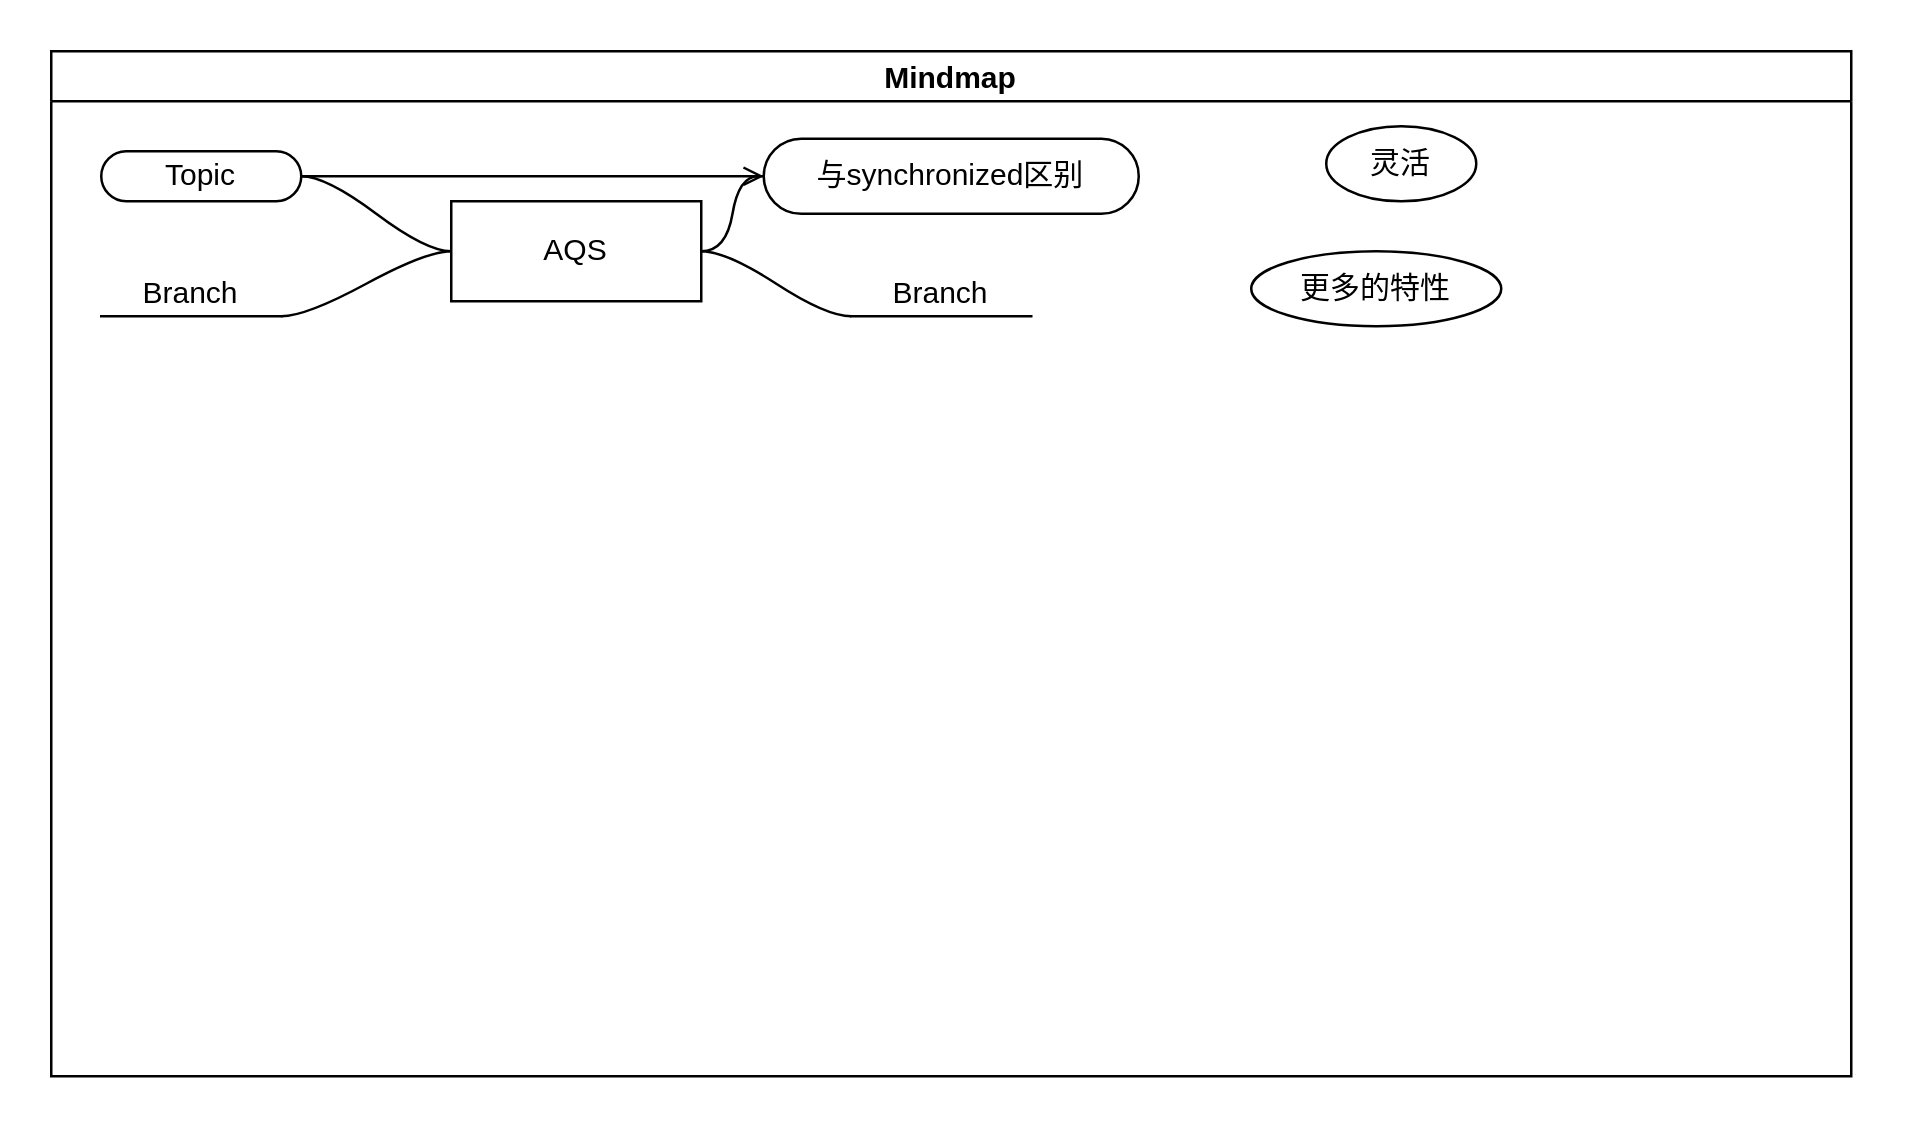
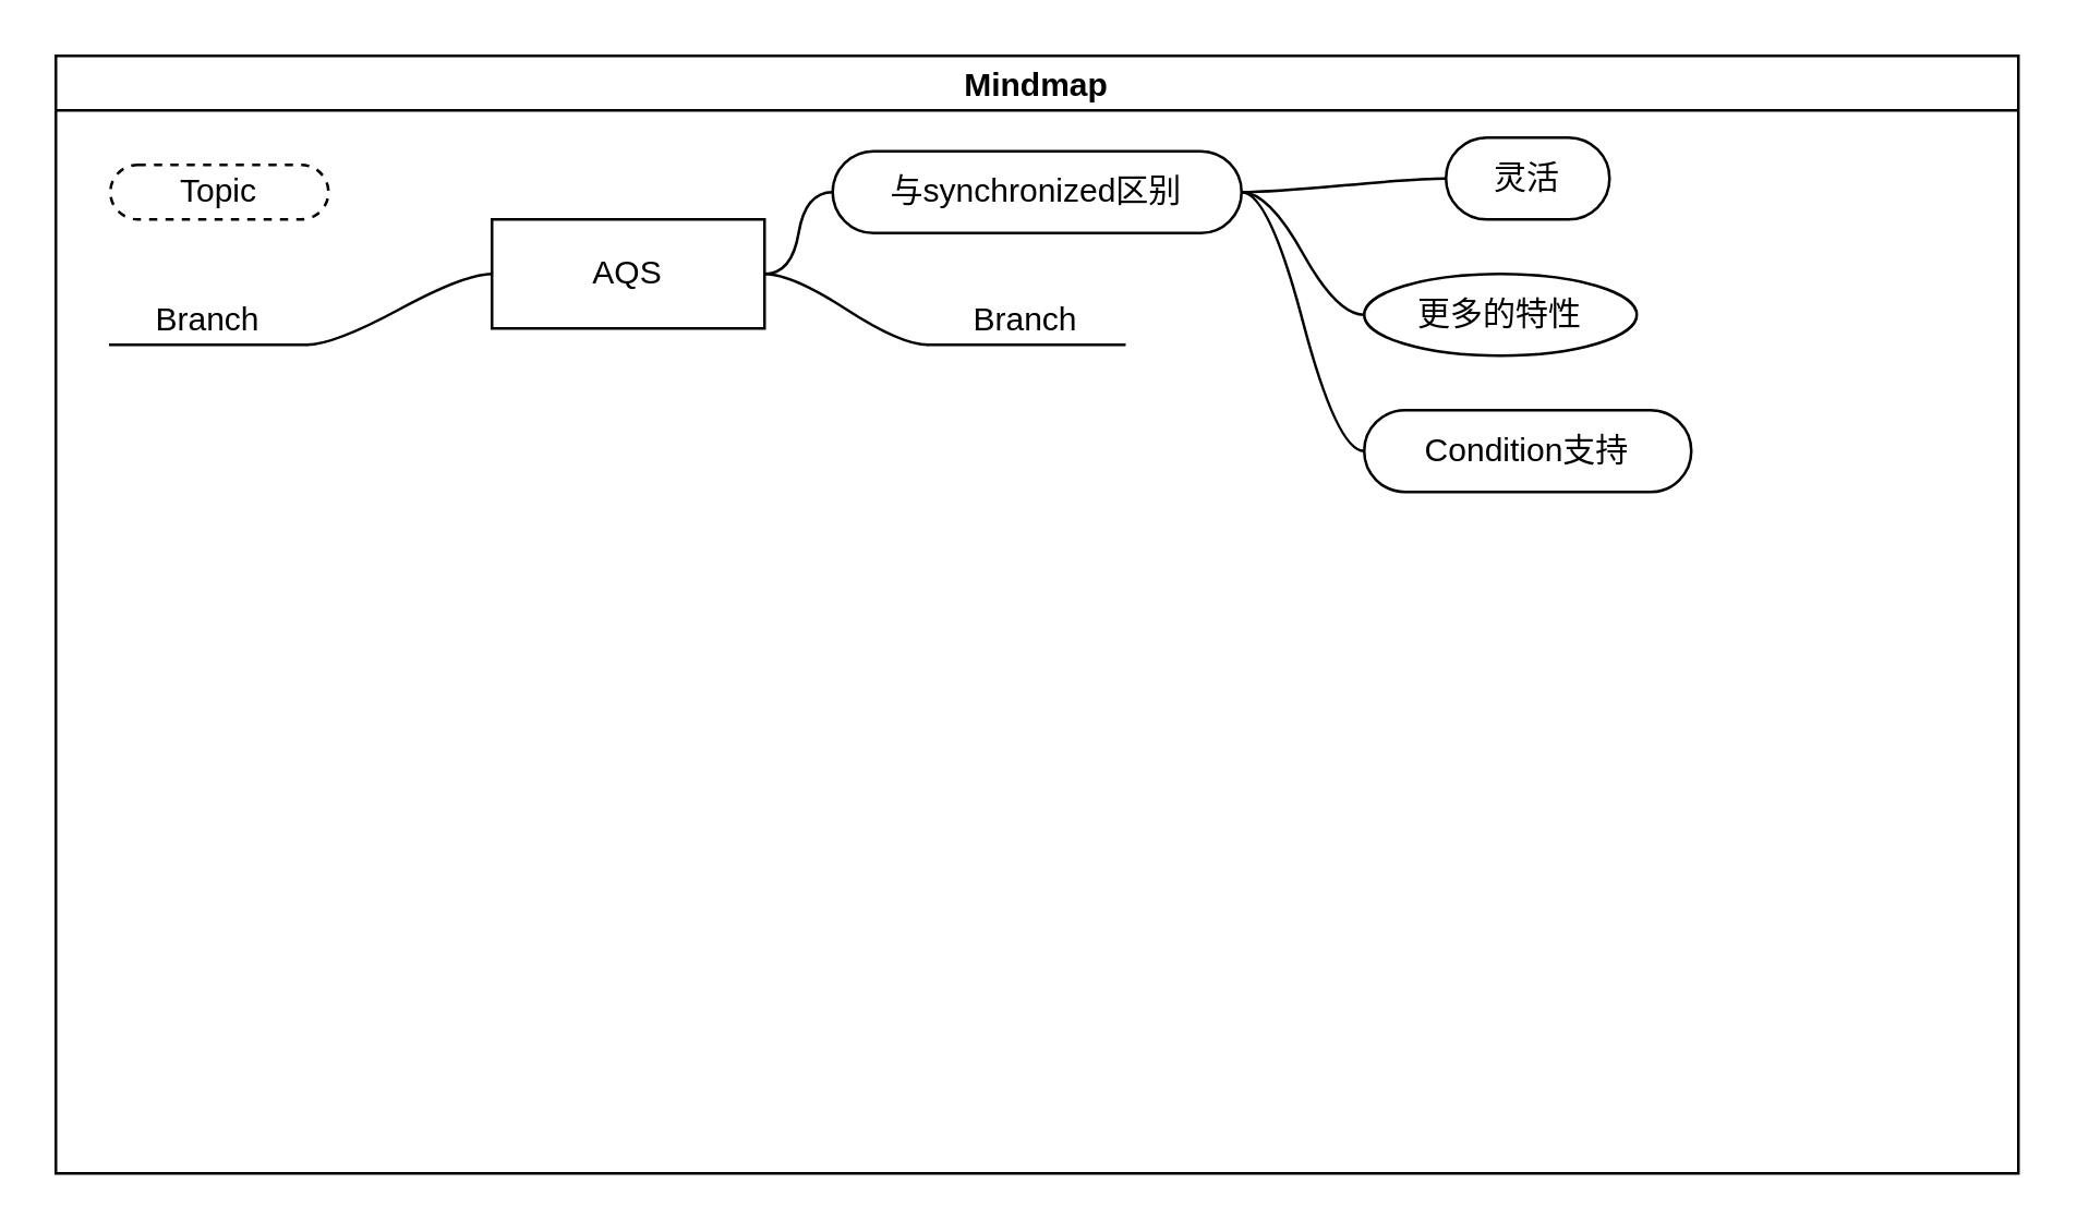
  <mxCell id="0" />
  <mxCell id="1" parent="0" />
  <mxCell id="2" value="Mindmap" style="swimlane;startSize=20;horizontal=1;containerType=tree;" vertex="1" parent="1"><mxGeometry x="20" y="20" width="720" height="410" as="geometry" /></mxCell>
- <mxCell id="3" value="" style="edgeStyle=entityRelationEdgeStyle;startArrow=none;endArrow=open;segment=10;curved=1;rounded=0;" edge="1" parent="2" source="7" target="8"><mxGeometry relative="1" as="geometry" /></mxCell>
+ <mxCell id="3" value="" style="edgeStyle=entityRelationEdgeStyle;startArrow=none;endArrow=none;segment=10;curved=1;rounded=0;" edge="1" parent="2" source="7" target="8"><mxGeometry relative="1" as="geometry" /></mxCell>
  <mxCell id="4" value="" style="edgeStyle=entityRelationEdgeStyle;startArrow=none;endArrow=none;segment=10;curved=1;rounded=0;" edge="1" parent="2" source="7" target="9"><mxGeometry relative="1" as="geometry" /></mxCell>
- <mxCell id="5" value="" style="edgeStyle=entityRelationEdgeStyle;startArrow=none;endArrow=none;segment=10;curved=1;rounded=0;" edge="1" parent="2" source="7" target="10"><mxGeometry relative="1" as="geometry" /></mxCell>
  <mxCell id="6" value="" style="edgeStyle=entityRelationEdgeStyle;startArrow=none;endArrow=none;segment=10;curved=1;rounded=0;" edge="1" parent="2" source="7" target="11"><mxGeometry relative="1" as="geometry" /></mxCell>
  <mxCell id="7" value="AQS" style="whiteSpace=wrap;html=1;align=center;treeFolding=1;treeMoving=1;newEdgeStyle={&quot;edgeStyle&quot;:&quot;entityRelationEdgeStyle&quot;,&quot;startArrow&quot;:&quot;none&quot;,&quot;endArrow&quot;:&quot;none&quot;,&quot;segment&quot;:10,&quot;curved&quot;:1};rounded=0;" vertex="1" parent="2"><mxGeometry x="160" y="60" width="100" height="40" as="geometry" /></mxCell>
  <mxCell id="8" value="与synchronized区别" style="whiteSpace=wrap;html=1;rounded=1;arcSize=50;align=center;verticalAlign=middle;strokeWidth=1;autosize=1;spacing=4;treeFolding=1;treeMoving=1;newEdgeStyle={&quot;edgeStyle&quot;:&quot;entityRelationEdgeStyle&quot;,&quot;startArrow&quot;:&quot;none&quot;,&quot;endArrow&quot;:&quot;none&quot;,&quot;segment&quot;:10,&quot;curved&quot;:1};" vertex="1" parent="2"><mxGeometry x="285" y="35" width="150" height="30" as="geometry" /></mxCell>
  <mxCell id="9" value="Branch" style="whiteSpace=wrap;html=1;shape=partialRectangle;top=0;left=0;bottom=1;right=0;points=[[0,1],[1,1]];fillColor=none;align=center;verticalAlign=bottom;routingCenterY=0.5;snapToPoint=1;autosize=1;treeFolding=1;treeMoving=1;newEdgeStyle={&quot;edgeStyle&quot;:&quot;entityRelationEdgeStyle&quot;,&quot;startArrow&quot;:&quot;none&quot;,&quot;endArrow&quot;:&quot;none&quot;,&quot;segment&quot;:10,&quot;curved&quot;:1};" vertex="1" parent="2"><mxGeometry x="320" y="80" width="72" height="26" as="geometry" /></mxCell>
- <mxCell id="10" value="Topic" style="whiteSpace=wrap;html=1;rounded=1;arcSize=50;align=center;verticalAlign=middle;strokeWidth=1;autosize=1;spacing=4;treeFolding=1;treeMoving=1;newEdgeStyle={&quot;edgeStyle&quot;:&quot;entityRelationEdgeStyle&quot;,&quot;startArrow&quot;:&quot;none&quot;,&quot;endArrow&quot;:&quot;none&quot;,&quot;segment&quot;:10,&quot;curved&quot;:1};" vertex="1" parent="2"><mxGeometry x="20" y="40" width="80" height="20" as="geometry" /></mxCell>
+ <mxCell id="10" value="Topic" style="whiteSpace=wrap;html=1;rounded=1;arcSize=50;align=center;verticalAlign=middle;strokeWidth=1;autosize=1;spacing=4;treeFolding=1;treeMoving=1;newEdgeStyle={&quot;edgeStyle&quot;:&quot;entityRelationEdgeStyle&quot;,&quot;startArrow&quot;:&quot;none&quot;,&quot;endArrow&quot;:&quot;none&quot;,&quot;segment&quot;:10,&quot;curved&quot;:1};dashed=1;" vertex="1" parent="2"><mxGeometry x="20" y="40" width="80" height="20" as="geometry" /></mxCell>
  <mxCell id="11" value="Branch" style="whiteSpace=wrap;html=1;shape=partialRectangle;top=0;left=0;bottom=1;right=0;points=[[0,1],[1,1]];fillColor=none;align=center;verticalAlign=bottom;routingCenterY=0.5;snapToPoint=1;autosize=1;treeFolding=1;treeMoving=1;newEdgeStyle={&quot;edgeStyle&quot;:&quot;entityRelationEdgeStyle&quot;,&quot;startArrow&quot;:&quot;none&quot;,&quot;endArrow&quot;:&quot;none&quot;,&quot;segment&quot;:10,&quot;curved&quot;:1};" vertex="1" parent="2"><mxGeometry x="20" y="80" width="72" height="26" as="geometry" /></mxCell>
- <mxCell id="12" value="" style="edgeStyle=entityRelationEdgeStyle;startArrow=none;endArrow=none;segment=10;curved=1;rounded=0;" edge="1" target="10" source="8" parent="2"><mxGeometry relative="1" as="geometry"><mxPoint x="490" y="230" as="sourcePoint" /></mxGeometry></mxCell>
- <mxCell id="13" value="灵活" style="ellipse;whiteSpace=wrap;html=1;arcSize=50;align=center;verticalAlign=middle;strokeWidth=1;autosize=1;spacing=4;treeFolding=1;treeMoving=1;newEdgeStyle={&quot;edgeStyle&quot;:&quot;entityRelationEdgeStyle&quot;,&quot;startArrow&quot;:&quot;none&quot;,&quot;endArrow&quot;:&quot;none&quot;,&quot;segment&quot;:10,&quot;curved&quot;:1};" vertex="1" parent="2"><mxGeometry x="510" y="30" width="60" height="30" as="geometry" /></mxCell>
+ <mxCell id="12" value="" style="edgeStyle=entityRelationEdgeStyle;startArrow=none;endArrow=none;segment=10;curved=1;rounded=0;" edge="1" target="13" source="8" parent="2"><mxGeometry relative="1" as="geometry"><mxPoint x="490" y="230" as="sourcePoint" /></mxGeometry></mxCell>
+ <mxCell id="13" value="灵活" style="whiteSpace=wrap;html=1;rounded=1;arcSize=50;align=center;verticalAlign=middle;strokeWidth=1;autosize=1;spacing=4;treeFolding=1;treeMoving=1;newEdgeStyle={&quot;edgeStyle&quot;:&quot;entityRelationEdgeStyle&quot;,&quot;startArrow&quot;:&quot;none&quot;,&quot;endArrow&quot;:&quot;none&quot;,&quot;segment&quot;:10,&quot;curved&quot;:1};" vertex="1" parent="2"><mxGeometry x="510" y="30" width="60" height="30" as="geometry" /></mxCell>
+ <mxCell id="14" value="" style="edgeStyle=entityRelationEdgeStyle;startArrow=none;endArrow=none;segment=10;curved=1;rounded=0;" edge="1" target="15" source="8" parent="2"><mxGeometry relative="1" as="geometry"><mxPoint x="665" y="200" as="sourcePoint" /></mxGeometry></mxCell>
  <mxCell id="15" value="更多的特性" style="ellipse;whiteSpace=wrap;html=1;arcSize=50;align=center;verticalAlign=middle;strokeWidth=1;autosize=1;spacing=4;treeFolding=1;treeMoving=1;newEdgeStyle={&quot;edgeStyle&quot;:&quot;entityRelationEdgeStyle&quot;,&quot;startArrow&quot;:&quot;none&quot;,&quot;endArrow&quot;:&quot;none&quot;,&quot;segment&quot;:10,&quot;curved&quot;:1};" vertex="1" parent="2"><mxGeometry x="480" y="80" width="100" height="30" as="geometry" /></mxCell>
+ <mxCell id="16" value="" style="edgeStyle=entityRelationEdgeStyle;startArrow=none;endArrow=none;segment=10;curved=1;rounded=0;" edge="1" target="17" source="8" parent="2"><mxGeometry relative="1" as="geometry"><mxPoint x="665" y="200" as="sourcePoint" /></mxGeometry></mxCell>
+ <mxCell id="17" value="Condition支持" style="whiteSpace=wrap;html=1;rounded=1;arcSize=50;align=center;verticalAlign=middle;strokeWidth=1;autosize=1;spacing=4;treeFolding=1;treeMoving=1;newEdgeStyle={&quot;edgeStyle&quot;:&quot;entityRelationEdgeStyle&quot;,&quot;startArrow&quot;:&quot;none&quot;,&quot;endArrow&quot;:&quot;none&quot;,&quot;segment&quot;:10,&quot;curved&quot;:1};" vertex="1" parent="2"><mxGeometry x="480" y="130" width="120" height="30" as="geometry" /></mxCell>
